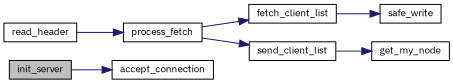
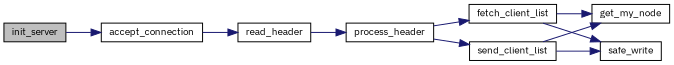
  digraph {
    fontname="IBM Plex Sans"
    rankdir=LR
    node [color=black fillcolor=white fontname="IBM Plex Sans" fontsize=10 shape=record style=filled]
    edge [color=midnightblue fontname="IBM Plex Sans" fontsize=10 labelfontname=Helvetica labelfontsize=10 style=solid]
    n1 [fillcolor=grey75 fontcolor=black height=0.2 label=init_server width=0.4]
    n2 [height=0.2 label=accept_connection width=0.4]
    n3 [height=0.2 label=read_header width=0.4]
-   n4 [height=0.2 label=process_fetch width=0.4]
+   n4 [height=0.2 label=process_header width=0.4]
    n5 [height=0.2 label=fetch_client_list width=0.4]
    n6 [height=0.2 label=send_client_list width=0.4]
    n7 [height=0.2 label=get_my_node width=0.4]
    n8 [height=0.2 label=safe_write width=0.4]
    n1 -> n2
+   n2 -> n3
    n3 -> n4
    n4 -> n5
    n4 -> n6
+   n5 -> n7
    n5 -> n8
    n6 -> n7
+   n6 -> n8
  }
